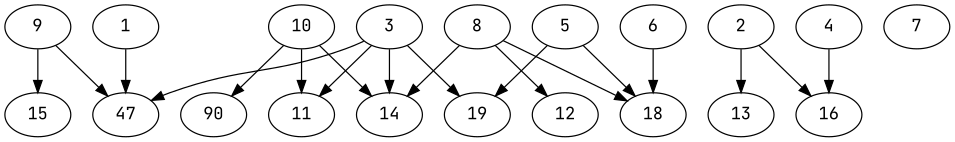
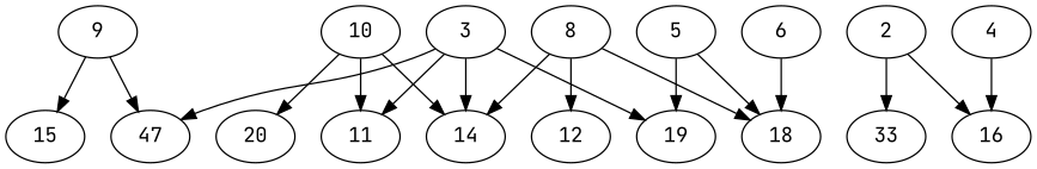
  digraph {
    fontname="JetBrains Mono"
    node [alpha=0.01 fontname="JetBrains Mono"]
    edge [fontname="JetBrains Mono"]
-   1 [expect_size=38181888]
    n2 [alpha=0.03 expect_size=17755136 label=47]
    2 [alpha=0.19 expect_size=16543744]
-   13 [expect_size=46325760]
+   13 [expect_size=46325760 label=33]
    16 [alpha=0.04 expect_size=44304384]
    3 [alpha=0.02 expect_size=11435008]
    11 [alpha=0.16 expect_size=46289920]
    14 [alpha=0.19 expect_size=50294784]
    19 [alpha=0.17 expect_size=9513984]
    4 [expect_size=10049536]
    5 [alpha=0.17 expect_size=6187008]
    18 [alpha=0.12 expect_size=28481536]
    6 [alpha=0.09 expect_size=5978112]
-   20 [alpha=0.02 expect_size=22483968 label=90]
-   7 [alpha=0.05 expect_size=16840704]
+   20 [alpha=0.02 expect_size=22483968]
    8 [alpha=0.12 expect_size=44125184]
    12 [alpha=0.14 expect_size=48947200]
    9 [alpha=0.05 expect_size=50259968]
    15 [alpha=0.14 expect_size=52253696]
    10 [alpha=0.16 expect_size=7454720]
-   1 -> n2
    2 -> 13
    2 -> 16
    3 -> n2
    3 -> 11
    3 -> 14
    3 -> 19
    4 -> 16
    5 -> 19
    5 -> 18
    6 -> 18
    8 -> 14
    8 -> 18
    8 -> 12
    9 -> n2
    9 -> 15
    10 -> 11
    10 -> 14
    10 -> 20
  }
